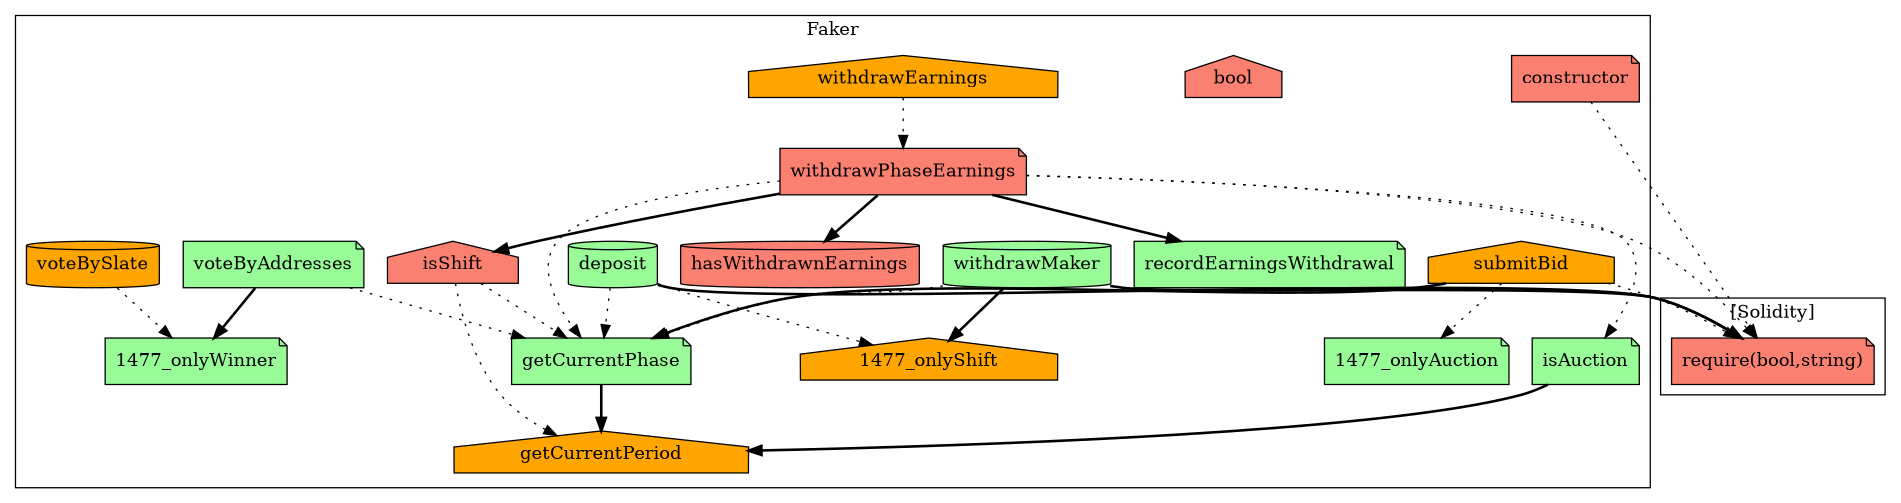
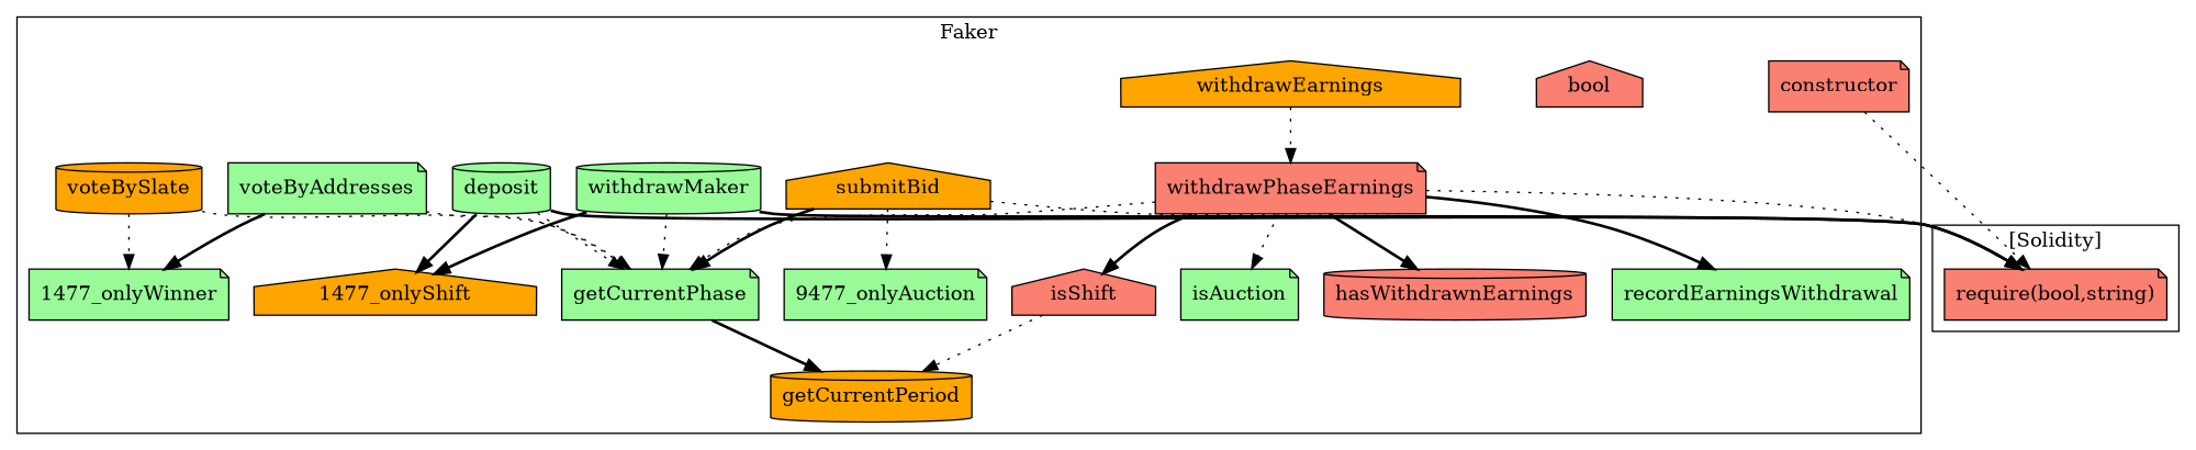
  strict digraph {
    node [fillcolor=palegreen shape=note style=filled]
    edge [style=dotted]
    n1 [fillcolor=orange label=withdrawEarnings shape=house]
    n2 [fillcolor=salmon label=withdrawPhaseEarnings]
    n3 [fillcolor=salmon label=hasWithdrawnEarnings shape=cylinder]
-   n4 [fillcolor=orange label=getCurrentPeriod shape=house]
+   n4 [fillcolor=orange label=getCurrentPeriod shape=cylinder]
    n5 [fillcolor=salmon label=bool shape=house]
    n6 [label=getCurrentPhase]
    n7 [label=voteByAddresses]
    "1477_onlyWinner"
    n9 [fillcolor=salmon label=constructor]
    n10 [fillcolor=orange label=submitBid shape=house]
-   "1477_onlyAuction"
+   "1477_onlyAuction" [label="9477_onlyAuction"]
    n12 [label=withdrawMaker shape=cylinder]
    "1477_onlyShift" [fillcolor=orange shape=house]
    n14 [label=recordEarningsWithdrawal]
    n15 [fillcolor=salmon label=isShift shape=house]
    n16 [label=isAuction]
    n17 [label=deposit shape=cylinder]
    n18 [fillcolor=orange label=voteBySlate shape=cylinder]
    "require(bool,string)" [fillcolor=salmon]
    subgraph cluster_1 {
      label=Faker
      n1
      n2
      n3
      n4
      n5
      n6
      n7
      "1477_onlyWinner"
      n9
      n10
      "1477_onlyAuction"
      n12
      "1477_onlyShift"
      n14
      n15
      n16
      n17
      n18
    }
    subgraph cluster_2 {
      label="[Solidity]"
      "require(bool,string)"
    }
    n1 -> n2
    n2 -> n3 [style=bold]
    n2 -> n6
    n2 -> n14 [style=bold]
    n2 -> n15 [style=bold]
    n2 -> n16
    n2 -> "require(bool,string)"
    n6 -> n4 [style=bold]
    n7 -> n6
    n7 -> "1477_onlyWinner" [style=bold]
    n9 -> "require(bool,string)"
    n10 -> n6 [style=bold]
    n10 -> "1477_onlyAuction"
    n10 -> "require(bool,string)"
    n12 -> n6
    n12 -> "1477_onlyShift" [style=bold]
    n12 -> "require(bool,string)" [style=bold]
    n15 -> n4
-   n16 -> n4 [style=bold]
    n17 -> n6
-   n17 -> "1477_onlyShift"
+   n17 -> "1477_onlyShift" [style=bold]
    n17 -> "require(bool,string)" [style=bold]
-   n15 -> n6
+   n18 -> n6
    n18 -> "1477_onlyWinner"
  }
